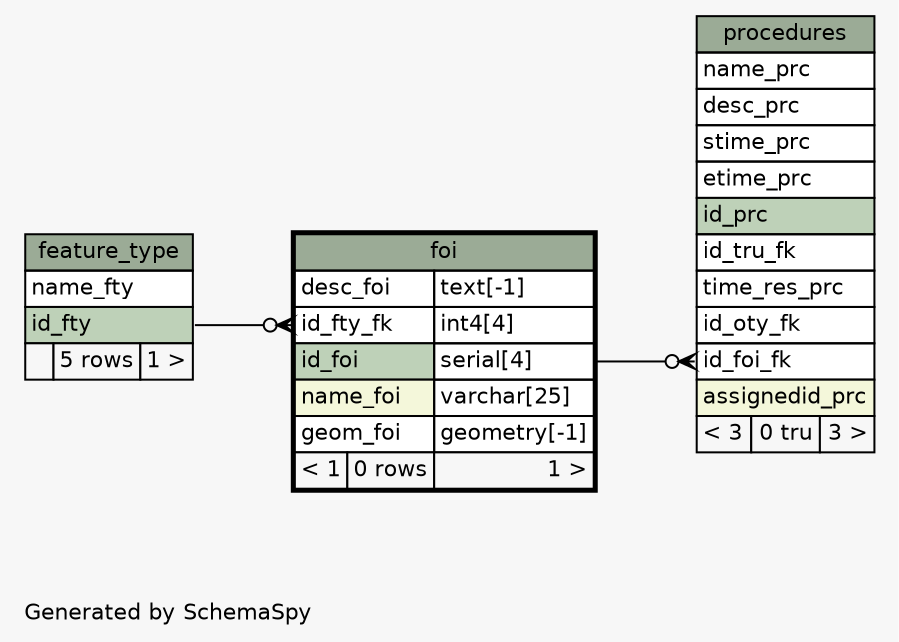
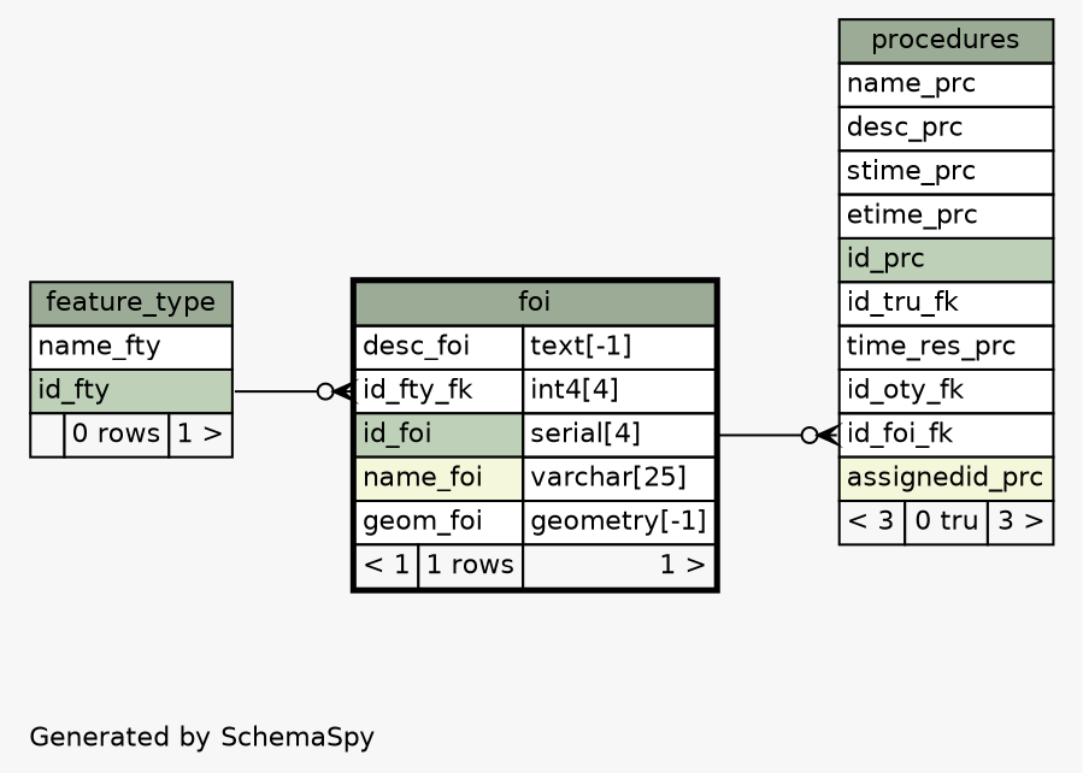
  digraph {
    bgcolor="#f7f7f7"
    fontname=Helvetica
    fontsize=11
    label="\nGenerated by SchemaSpy"
    labeljust=l
    nodesep=0.18
    rankdir=RL
    ranksep=0.46
    node [fontname=Helvetica fontsize=11 shape=plaintext]
    edge [arrowhead=none arrowsize=0.8 arrowtail=crowodot dir=back]
-   n1 [label=<     <TABLE BORDER="2" CELLBORDER="1" CELLSPACING="0" BGCOLOR="#ffffff">       <TR><TD COLSPAN="3" BGCOLOR="#9bab96" ALIGN="CENTER">foi</TD></TR>       <TR><TD PORT="desc_foi" COLSPAN="2" ALIGN="LEFT">desc_foi</TD><TD PORT="desc_foi.type" ALIGN="LEFT">text[-1]</TD></TR>       <TR><TD PORT="id_fty_fk" COLSPAN="2" ALIGN="LEFT">id_fty_fk</TD><TD PORT="id_fty_fk.type" ALIGN="LEFT">int4[4]</TD></TR>       <TR><TD PORT="id_foi" COLSPAN="2" BGCOLOR="#bed1b8" ALIGN="LEFT">id_foi</TD><TD PORT="id_foi.type" ALIGN="LEFT">serial[4]</TD></TR>       <TR><TD PORT="name_foi" COLSPAN="2" BGCOLOR="#f4f7da" ALIGN="LEFT">name_foi</TD><TD PORT="name_foi.type" ALIGN="LEFT">varchar[25]</TD></TR>       <TR><TD PORT="geom_foi" COLSPAN="2" ALIGN="LEFT">geom_foi</TD><TD PORT="geom_foi.type" ALIGN="LEFT">geometry[-1]</TD></TR>       <TR><TD ALIGN="LEFT" BGCOLOR="#f7f7f7">&lt; 1</TD><TD ALIGN="RIGHT" BGCOLOR="#f7f7f7">0 rows</TD><TD ALIGN="RIGHT" BGCOLOR="#f7f7f7">1 &gt;</TD></TR>     </TABLE>>]
-   n2 [label=<     <TABLE BORDER="0" CELLBORDER="1" CELLSPACING="0" BGCOLOR="#ffffff">       <TR><TD COLSPAN="3" BGCOLOR="#9bab96" ALIGN="CENTER">feature_type</TD></TR>       <TR><TD PORT="name_fty" COLSPAN="3" ALIGN="LEFT">name_fty</TD></TR>       <TR><TD PORT="id_fty" COLSPAN="3" BGCOLOR="#bed1b8" ALIGN="LEFT">id_fty</TD></TR>       <TR><TD ALIGN="LEFT" BGCOLOR="#f7f7f7">  </TD><TD ALIGN="RIGHT" BGCOLOR="#f7f7f7">5 rows</TD><TD ALIGN="RIGHT" BGCOLOR="#f7f7f7">1 &gt;</TD></TR>     </TABLE>>]
+   n1 [label=<     <TABLE BORDER="2" CELLBORDER="1" CELLSPACING="0" BGCOLOR="#ffffff">       <TR><TD COLSPAN="3" BGCOLOR="#9bab96" ALIGN="CENTER">foi</TD></TR>       <TR><TD PORT="desc_foi" COLSPAN="2" ALIGN="LEFT">desc_foi</TD><TD PORT="desc_foi.type" ALIGN="LEFT">text[-1]</TD></TR>       <TR><TD PORT="id_fty_fk" COLSPAN="2" ALIGN="LEFT">id_fty_fk</TD><TD PORT="id_fty_fk.type" ALIGN="LEFT">int4[4]</TD></TR>       <TR><TD PORT="id_foi" COLSPAN="2" BGCOLOR="#bed1b8" ALIGN="LEFT">id_foi</TD><TD PORT="id_foi.type" ALIGN="LEFT">serial[4]</TD></TR>       <TR><TD PORT="name_foi" COLSPAN="2" BGCOLOR="#f4f7da" ALIGN="LEFT">name_foi</TD><TD PORT="name_foi.type" ALIGN="LEFT">varchar[25]</TD></TR>       <TR><TD PORT="geom_foi" COLSPAN="2" ALIGN="LEFT">geom_foi</TD><TD PORT="geom_foi.type" ALIGN="LEFT">geometry[-1]</TD></TR>       <TR><TD ALIGN="LEFT" BGCOLOR="#f7f7f7">&lt; 1</TD><TD ALIGN="RIGHT" BGCOLOR="#f7f7f7">1 rows</TD><TD ALIGN="RIGHT" BGCOLOR="#f7f7f7">1 &gt;</TD></TR>     </TABLE>>]
+   n2 [label=<     <TABLE BORDER="0" CELLBORDER="1" CELLSPACING="0" BGCOLOR="#ffffff">       <TR><TD COLSPAN="3" BGCOLOR="#9bab96" ALIGN="CENTER">feature_type</TD></TR>       <TR><TD PORT="name_fty" COLSPAN="3" ALIGN="LEFT">name_fty</TD></TR>       <TR><TD PORT="id_fty" COLSPAN="3" BGCOLOR="#bed1b8" ALIGN="LEFT">id_fty</TD></TR>       <TR><TD ALIGN="LEFT" BGCOLOR="#f7f7f7">  </TD><TD ALIGN="RIGHT" BGCOLOR="#f7f7f7">0 rows</TD><TD ALIGN="RIGHT" BGCOLOR="#f7f7f7">1 &gt;</TD></TR>     </TABLE>>]
    n3 [label=<     <TABLE BORDER="0" CELLBORDER="1" CELLSPACING="0" BGCOLOR="#ffffff">       <TR><TD COLSPAN="3" BGCOLOR="#9bab96" ALIGN="CENTER">procedures</TD></TR>       <TR><TD PORT="name_prc" COLSPAN="3" ALIGN="LEFT">name_prc</TD></TR>       <TR><TD PORT="desc_prc" COLSPAN="3" ALIGN="LEFT">desc_prc</TD></TR>       <TR><TD PORT="stime_prc" COLSPAN="3" ALIGN="LEFT">stime_prc</TD></TR>       <TR><TD PORT="etime_prc" COLSPAN="3" ALIGN="LEFT">etime_prc</TD></TR>       <TR><TD PORT="id_prc" COLSPAN="3" BGCOLOR="#bed1b8" ALIGN="LEFT">id_prc</TD></TR>       <TR><TD PORT="id_tru_fk" COLSPAN="3" ALIGN="LEFT">id_tru_fk</TD></TR>       <TR><TD PORT="time_res_prc" COLSPAN="3" ALIGN="LEFT">time_res_prc</TD></TR>       <TR><TD PORT="id_oty_fk" COLSPAN="3" ALIGN="LEFT">id_oty_fk</TD></TR>       <TR><TD PORT="id_foi_fk" COLSPAN="3" ALIGN="LEFT">id_foi_fk</TD></TR>       <TR><TD PORT="assignedid_prc" COLSPAN="3" BGCOLOR="#f4f7da" ALIGN="LEFT">assignedid_prc</TD></TR>       <TR><TD ALIGN="LEFT" BGCOLOR="#f7f7f7">&lt; 3</TD><TD ALIGN="RIGHT" BGCOLOR="#f7f7f7">0 tru</TD><TD ALIGN="RIGHT" BGCOLOR="#f7f7f7">3 &gt;</TD></TR>     </TABLE>>]
    n1 -> n2 [headport="id_fty:e" tailport="id_fty_fk:w"]
    n3 -> n1 [headport="id_foi.type:e" tailport="id_foi_fk:w"]
  }
